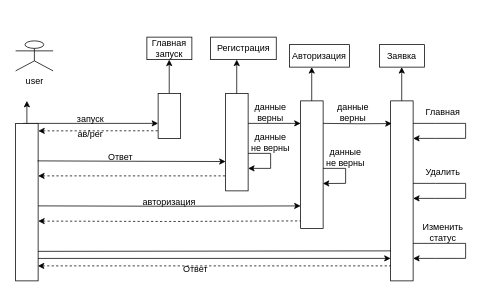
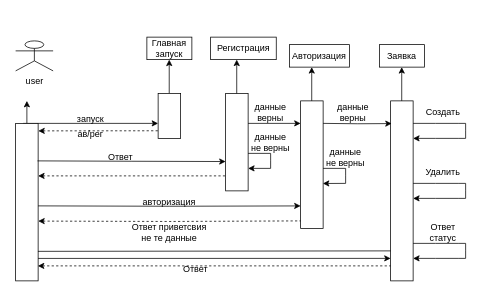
  <mxCell id="0" />
  <mxCell id="1" parent="0" />
  <mxCell id="2" style="edgeStyle=orthogonalEdgeStyle;rounded=0;orthogonalLoop=1;jettySize=auto;html=1;entryX=0;entryY=0.5;entryDx=0;entryDy=0;" edge="1" parent="1"><mxGeometry relative="1" as="geometry"><mxPoint x="210" y="164" as="targetPoint" /><mxPoint x="30" y="164" as="sourcePoint" /><Array as="points" /></mxGeometry></mxCell>
  <mxCell id="3" value="user" style="shape=umlActor;verticalLabelPosition=bottom;verticalAlign=top;html=1;outlineConnect=0;" vertex="1" parent="1"><mxGeometry x="20" y="54" width="50" height="40" as="geometry" /></mxCell>
  <mxCell id="4" style="edgeStyle=orthogonalEdgeStyle;rounded=0;orthogonalLoop=1;jettySize=auto;html=1;entryX=1;entryY=0.5;entryDx=0;entryDy=0;" edge="1" parent="1"><mxGeometry relative="1" as="geometry"><mxPoint x="224.8" y="124" as="sourcePoint" /><mxPoint x="224.8" y="79" as="targetPoint" /></mxGeometry></mxCell>
  <mxCell id="5" style="edgeStyle=orthogonalEdgeStyle;rounded=0;orthogonalLoop=1;jettySize=auto;html=1;exitX=0.5;exitY=0;exitDx=0;exitDy=0;" edge="1" parent="1" source="7"><mxGeometry relative="1" as="geometry"><mxPoint x="35" y="134" as="targetPoint" /><mxPoint x="35" y="189" as="sourcePoint" /></mxGeometry></mxCell>
  <mxCell id="6" value="" style="rounded=0;whiteSpace=wrap;html=1;rotation=90;" vertex="1" parent="1"><mxGeometry x="210" y="34" width="30" height="60" as="geometry" /></mxCell>
  <mxCell id="7" value="" style="rounded=0;whiteSpace=wrap;html=1;" vertex="1" parent="1"><mxGeometry x="20" y="164" width="30" height="210" as="geometry" /></mxCell>
  <mxCell id="8" value="" style="rounded=0;whiteSpace=wrap;html=1;" vertex="1" parent="1"><mxGeometry x="210" y="124" width="30" height="60" as="geometry" /></mxCell>
  <mxCell id="9" value="" style="endArrow=none;html=1;rounded=0;entryX=-0.008;entryY=0.831;entryDx=0;entryDy=0;entryPerimeter=0;startArrow=classic;startFill=1;endFill=0;dashed=1;" edge="1" parent="1"><mxGeometry width="50" height="50" relative="1" as="geometry"><mxPoint x="50.24" y="174" as="sourcePoint" /><mxPoint x="210" y="173.86" as="targetPoint" /></mxGeometry></mxCell>
  <mxCell id="10" style="edgeStyle=orthogonalEdgeStyle;rounded=0;orthogonalLoop=1;jettySize=auto;html=1;startArrow=classic;startFill=1;endArrow=none;endFill=0;dashed=1;entryX=0;entryY=0.857;entryDx=0;entryDy=0;entryPerimeter=0;" edge="1" parent="1"><mxGeometry relative="1" as="geometry"><mxPoint x="50" y="234.02" as="sourcePoint" /><mxPoint x="300" y="234" as="targetPoint" /></mxGeometry></mxCell>
  <mxCell id="11" style="edgeStyle=orthogonalEdgeStyle;rounded=0;orthogonalLoop=1;jettySize=auto;html=1;startArrow=none;startFill=0;endArrow=classic;endFill=1;entryX=0.028;entryY=0.792;entryDx=0;entryDy=0;entryPerimeter=0;" edge="1" parent="1"><mxGeometry relative="1" as="geometry"><mxPoint x="49.16" y="214" as="sourcePoint" /><mxPoint x="300" y="214.88" as="targetPoint" /></mxGeometry></mxCell>
  <mxCell id="12" value="" style="rounded=0;whiteSpace=wrap;html=1;" vertex="1" parent="1"><mxGeometry x="520" y="134" width="30" height="240" as="geometry" /></mxCell>
  <mxCell id="13" style="edgeStyle=orthogonalEdgeStyle;rounded=0;orthogonalLoop=1;jettySize=auto;html=1;entryX=1;entryY=0.5;entryDx=0;entryDy=0;" edge="1" parent="1"><mxGeometry relative="1" as="geometry"><mxPoint x="534.8" y="134" as="sourcePoint" /><mxPoint x="534.8" y="89" as="targetPoint" /></mxGeometry></mxCell>
  <mxCell id="14" value="" style="rounded=0;whiteSpace=wrap;html=1;rotation=90;" vertex="1" parent="1"><mxGeometry x="520" y="44" width="30" height="60" as="geometry" /></mxCell>
  <mxCell id="15" value="" style="rounded=0;whiteSpace=wrap;html=1;" vertex="1" parent="1"><mxGeometry x="300" y="124" width="30" height="130" as="geometry" /></mxCell>
  <mxCell id="16" style="edgeStyle=orthogonalEdgeStyle;rounded=0;orthogonalLoop=1;jettySize=auto;html=1;entryX=1;entryY=0.5;entryDx=0;entryDy=0;" edge="1" parent="1"><mxGeometry relative="1" as="geometry"><mxPoint x="314.8" y="124" as="sourcePoint" /><mxPoint x="314.8" y="79" as="targetPoint" /></mxGeometry></mxCell>
  <mxCell id="17" value="" style="rounded=0;whiteSpace=wrap;html=1;rotation=90;" vertex="1" parent="1"><mxGeometry x="308.75" y="20.25" width="30" height="87.5" as="geometry" /></mxCell>
  <mxCell id="18" value="" style="endArrow=classic;html=1;rounded=0;entryX=0;entryY=0.833;entryDx=0;entryDy=0;entryPerimeter=0;" edge="1" parent="1"><mxGeometry width="50" height="50" relative="1" as="geometry"><mxPoint x="50" y="344.08" as="sourcePoint" /><mxPoint x="520" y="344" as="targetPoint" /></mxGeometry></mxCell>
  <mxCell id="19" value="" style="endArrow=none;html=1;rounded=0;entryX=0;entryY=0.875;entryDx=0;entryDy=0;entryPerimeter=0;startArrow=classic;startFill=1;endFill=0;dashed=1;" edge="1" parent="1"><mxGeometry width="50" height="50" relative="1" as="geometry"><mxPoint x="49.63" y="354" as="sourcePoint" /><mxPoint x="520" y="354" as="targetPoint" /></mxGeometry></mxCell>
  <mxCell id="20" value="" style="rounded=0;whiteSpace=wrap;html=1;" vertex="1" parent="1"><mxGeometry x="400" y="134" width="30" height="170" as="geometry" /></mxCell>
  <mxCell id="21" style="edgeStyle=orthogonalEdgeStyle;rounded=0;orthogonalLoop=1;jettySize=auto;html=1;entryX=1;entryY=0.5;entryDx=0;entryDy=0;" edge="1" parent="1"><mxGeometry relative="1" as="geometry"><mxPoint x="414.8" y="134" as="sourcePoint" /><mxPoint x="414.8" y="89" as="targetPoint" /></mxGeometry></mxCell>
  <mxCell id="22" value="" style="rounded=0;whiteSpace=wrap;html=1;rotation=90;" vertex="1" parent="1"><mxGeometry x="410" y="34" width="30" height="80" as="geometry" /></mxCell>
  <mxCell id="23" style="edgeStyle=orthogonalEdgeStyle;rounded=0;orthogonalLoop=1;jettySize=auto;html=1;entryX=0.048;entryY=0.272;entryDx=0;entryDy=0;entryPerimeter=0;" edge="1" parent="1"><mxGeometry relative="1" as="geometry"><mxPoint x="430" y="164" as="sourcePoint" /><mxPoint x="521.44" y="164.28" as="targetPoint" /></mxGeometry></mxCell>
  <mxCell id="24" value="" style="endArrow=classic;html=1;rounded=0;entryX=0.989;entryY=0.648;entryDx=0;entryDy=0;entryPerimeter=0;" edge="1" parent="1" target="20"><mxGeometry width="50" height="50" relative="1" as="geometry"><mxPoint x="430" y="224" as="sourcePoint" /><mxPoint x="430" y="243" as="targetPoint" /><Array as="points"><mxPoint x="460" y="224" /><mxPoint x="460" y="234" /><mxPoint x="460" y="244" /></Array></mxGeometry></mxCell>
  <mxCell id="25" value="" style="endArrow=classic;html=1;rounded=0;entryX=1.001;entryY=0.846;entryDx=0;entryDy=0;entryPerimeter=0;" edge="1" parent="1"><mxGeometry width="50" height="50" relative="1" as="geometry"><mxPoint x="550" y="164" as="sourcePoint" /><mxPoint x="550" y="184" as="targetPoint" /><Array as="points"><mxPoint x="580" y="164" /><mxPoint x="610" y="164" /><mxPoint x="620" y="164" /><mxPoint x="620" y="174" /><mxPoint x="620" y="184" /><mxPoint x="610" y="184" /><mxPoint x="580" y="184" /></Array></mxGeometry></mxCell>
  <mxCell id="26" value="" style="endArrow=classic;html=1;rounded=0;entryX=1.001;entryY=0.846;entryDx=0;entryDy=0;entryPerimeter=0;" edge="1" parent="1"><mxGeometry width="50" height="50" relative="1" as="geometry"><mxPoint x="550" y="244" as="sourcePoint" /><mxPoint x="550" y="264" as="targetPoint" /><Array as="points"><mxPoint x="580" y="244" /><mxPoint x="610" y="244" /><mxPoint x="620" y="244" /><mxPoint x="620" y="254" /><mxPoint x="620" y="264" /><mxPoint x="610" y="264" /><mxPoint x="580" y="264" /></Array></mxGeometry></mxCell>
  <mxCell id="27" value="" style="endArrow=classic;html=1;rounded=0;entryX=1.001;entryY=0.846;entryDx=0;entryDy=0;entryPerimeter=0;" edge="1" parent="1"><mxGeometry width="50" height="50" relative="1" as="geometry"><mxPoint x="550" y="324" as="sourcePoint" /><mxPoint x="550" y="344" as="targetPoint" /><Array as="points"><mxPoint x="580" y="324" /><mxPoint x="610" y="324" /><mxPoint x="620" y="324" /><mxPoint x="620" y="334" /><mxPoint x="620" y="344" /><mxPoint x="610" y="344" /><mxPoint x="580" y="344" /></Array></mxGeometry></mxCell>
- <mxCell id="28" value="Главная" style="text;html=1;align=center;verticalAlign=middle;whiteSpace=wrap;rounded=0;" vertex="1" parent="1"><mxGeometry x="560" y="134" width="60" height="30" as="geometry" /></mxCell>
+ <mxCell id="28" value="Создать" style="text;html=1;align=center;verticalAlign=middle;whiteSpace=wrap;rounded=0;" vertex="1" parent="1"><mxGeometry x="560" y="134" width="60" height="30" as="geometry" /></mxCell>
  <mxCell id="29" value="Удалить&lt;span style=&quot;color: rgba(0, 0, 0, 0); font-family: monospace; font-size: 0px; text-align: start; text-wrap: nowrap;&quot;&gt;%3CmxGraphModel%3E%3Croot%3E%3CmxCell%20id%3D%220%22%2F%3E%3CmxCell%20id%3D%221%22%20parent%3D%220%22%2F%3E%3CmxCell%20id%3D%222%22%20value%3D%22%D0%A1%D0%BE%D0%B7%D0%B4%D0%B0%D1%82%D1%8C%22%20style%3D%22text%3Bhtml%3D1%3Balign%3Dcenter%3BverticalAlign%3Dmiddle%3BwhiteSpace%3Dwrap%3Brounded%3D0%3B%22%20vertex%3D%221%22%20parent%3D%221%22%3E%3CmxGeometry%20x%3D%22640%22%20y%3D%22230%22%20width%3D%2260%22%20height%3D%2230%22%20as%3D%22geometry%22%2F%3E%3C%2FmxCell%3E%3C%2Froot%3E%3C%2FmxGraphModel%3E&lt;/span&gt;" style="text;html=1;align=center;verticalAlign=middle;whiteSpace=wrap;rounded=0;" vertex="1" parent="1"><mxGeometry x="560" y="214" width="60" height="30" as="geometry" /></mxCell>
- <mxCell id="30" value="Изменить статус" style="text;html=1;align=center;verticalAlign=middle;whiteSpace=wrap;rounded=0;" vertex="1" parent="1"><mxGeometry x="560" y="294" width="60" height="30" as="geometry" /></mxCell>
+ <mxCell id="30" value="Ответ статус" style="text;html=1;align=center;verticalAlign=middle;whiteSpace=wrap;rounded=0;" vertex="1" parent="1"><mxGeometry x="560" y="294" width="60" height="30" as="geometry" /></mxCell>
  <mxCell id="31" value="данные не верны" style="text;html=1;align=center;verticalAlign=middle;whiteSpace=wrap;rounded=0;" vertex="1" parent="1"><mxGeometry x="430" y="194" width="60" height="30" as="geometry" /></mxCell>
  <mxCell id="32" value="" style="endArrow=classic;html=1;rounded=0;entryX=1.001;entryY=0.846;entryDx=0;entryDy=0;entryPerimeter=0;" edge="1" parent="1"><mxGeometry width="50" height="50" relative="1" as="geometry"><mxPoint x="330" y="204" as="sourcePoint" /><mxPoint x="330" y="224" as="targetPoint" /><Array as="points"><mxPoint x="360" y="204" /><mxPoint x="360" y="214" /><mxPoint x="360" y="224" /></Array></mxGeometry></mxCell>
  <mxCell id="33" value="данные не верны" style="text;html=1;align=center;verticalAlign=middle;whiteSpace=wrap;rounded=0;" vertex="1" parent="1"><mxGeometry x="330" y="174" width="60" height="30" as="geometry" /></mxCell>
  <mxCell id="34" value="Ответ" style="text;html=1;align=center;verticalAlign=middle;whiteSpace=wrap;rounded=0;" vertex="1" parent="1"><mxGeometry x="230" y="344" width="60" height="30" as="geometry" /></mxCell>
  <mxCell id="35" value="запуск" style="text;html=1;align=center;verticalAlign=middle;whiteSpace=wrap;rounded=0;" vertex="1" parent="1"><mxGeometry x="90" y="144" width="60" height="30" as="geometry" /></mxCell>
  <mxCell id="36" value="авторизация" style="text;html=1;align=center;verticalAlign=middle;whiteSpace=wrap;rounded=0;" vertex="1" parent="1"><mxGeometry x="195" y="254" width="60" height="30" as="geometry" /></mxCell>
  <mxCell id="37" value="ав/рег" style="text;html=1;align=center;verticalAlign=middle;whiteSpace=wrap;rounded=0;" vertex="1" parent="1"><mxGeometry x="90" y="164" width="60" height="30" as="geometry" /></mxCell>
  <mxCell id="38" value="Главная запуск" style="text;html=1;align=center;verticalAlign=middle;whiteSpace=wrap;rounded=0;" vertex="1" parent="1"><mxGeometry x="195" y="49" width="60" height="30" as="geometry" /></mxCell>
  <mxCell id="39" value="Регистрация" style="text;html=1;align=center;verticalAlign=middle;whiteSpace=wrap;rounded=0;" vertex="1" parent="1"><mxGeometry x="303.75" y="49" width="40" height="30" as="geometry" /></mxCell>
  <mxCell id="40" value="Авторизация" style="text;html=1;align=center;verticalAlign=middle;whiteSpace=wrap;rounded=0;" vertex="1" parent="1"><mxGeometry x="395" y="59" width="60" height="30" as="geometry" /></mxCell>
  <mxCell id="41" value="Заявка" style="text;html=1;align=center;verticalAlign=middle;whiteSpace=wrap;rounded=0;" vertex="1" parent="1"><mxGeometry x="505" y="59" width="60" height="30" as="geometry" /></mxCell>
  <mxCell id="42" value="данные верны" style="text;html=1;align=center;verticalAlign=middle;whiteSpace=wrap;rounded=0;" vertex="1" parent="1"><mxGeometry x="330" y="134" width="60" height="30" as="geometry" /></mxCell>
  <mxCell id="43" value="данные верны" style="text;html=1;align=center;verticalAlign=middle;whiteSpace=wrap;rounded=0;" vertex="1" parent="1"><mxGeometry x="440" y="134" width="60" height="30" as="geometry" /></mxCell>
  <mxCell id="44" style="edgeStyle=orthogonalEdgeStyle;rounded=0;orthogonalLoop=1;jettySize=auto;html=1;startArrow=classic;startFill=1;endArrow=none;endFill=0;dashed=1;entryX=0.023;entryY=0.879;entryDx=0;entryDy=0;entryPerimeter=0;" edge="1" parent="1"><mxGeometry relative="1" as="geometry"><mxPoint x="50.15" y="294.28" as="sourcePoint" /><mxPoint x="400" y="294.03" as="targetPoint" /></mxGeometry></mxCell>
  <mxCell id="45" style="edgeStyle=orthogonalEdgeStyle;rounded=0;orthogonalLoop=1;jettySize=auto;html=1;startArrow=none;startFill=0;endArrow=classic;endFill=1;entryX=0;entryY=0.763;entryDx=0;entryDy=0;entryPerimeter=0;" edge="1" parent="1"><mxGeometry relative="1" as="geometry"><mxPoint x="50" y="274" as="sourcePoint" /><mxPoint x="400" y="274.05" as="targetPoint" /></mxGeometry></mxCell>
  <mxCell id="46" value="Ответ" style="text;html=1;align=center;verticalAlign=middle;whiteSpace=wrap;rounded=0;" vertex="1" parent="1"><mxGeometry x="130" y="194" width="60" height="30" as="geometry" /></mxCell>
  <mxCell id="47" value="" style="endArrow=none;html=1;rounded=0;entryX=0.007;entryY=0.789;entryDx=0;entryDy=0;entryPerimeter=0;" edge="1" parent="1"><mxGeometry width="50" height="50" relative="1" as="geometry"><mxPoint x="49.79" y="334.64" as="sourcePoint" /><mxPoint x="520" y="334" as="targetPoint" /></mxGeometry></mxCell>
  <mxCell id="48" value="" style="endArrow=classic;html=1;rounded=0;" edge="1" parent="1"><mxGeometry width="50" height="50" relative="1" as="geometry"><mxPoint x="330" y="164" as="sourcePoint" /><mxPoint x="400" y="164" as="targetPoint" /></mxGeometry></mxCell>
+ <mxCell id="49" value="Ответ приветсвия не те данные" style="text;html=1;align=center;verticalAlign=middle;whiteSpace=wrap;rounded=0;" vertex="1" parent="1"><mxGeometry x="170" y="294" width="110" height="30" as="geometry" /></mxCell>
